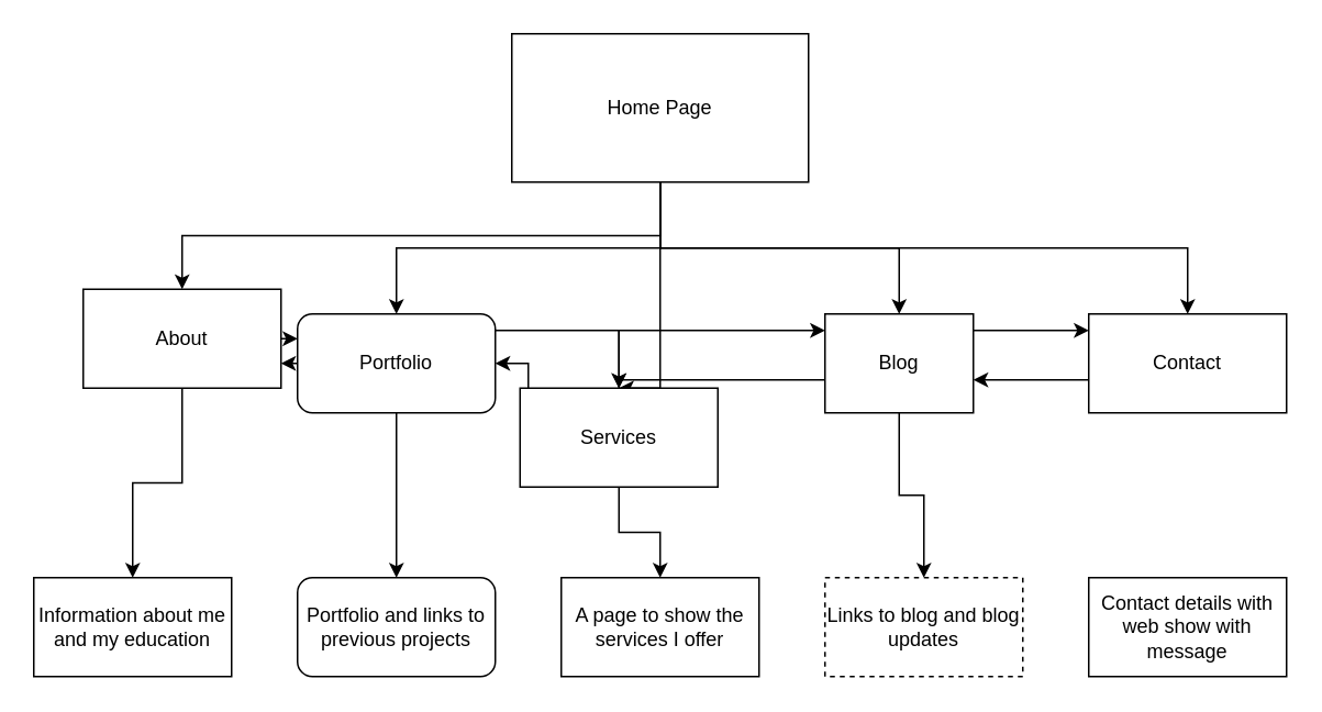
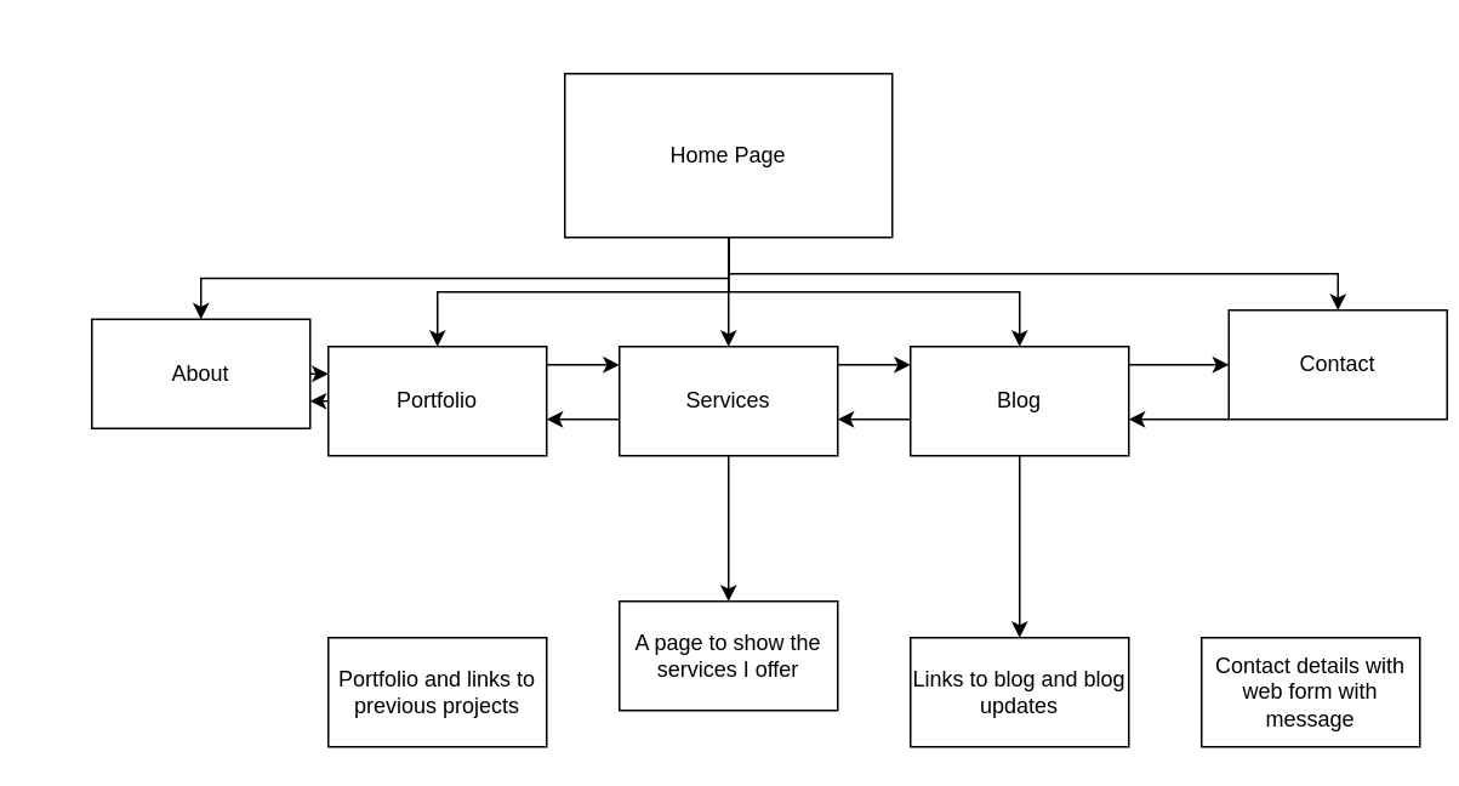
  <mxCell id="0" />
  <mxCell id="1" parent="0" />
  <mxCell id="2" style="edgeStyle=orthogonalEdgeStyle;rounded=0;orthogonalLoop=1;jettySize=auto;html=1;exitX=0.5;exitY=1;exitDx=0;exitDy=0;entryX=0.5;entryY=0;entryDx=0;entryDy=0;" parent="1" source="7" target="22" edge="1"><mxGeometry relative="1" as="geometry"><Array as="points"><mxPoint x="400" y="150" /><mxPoint x="400" y="150" /></Array></mxGeometry></mxCell>
  <mxCell id="3" style="edgeStyle=orthogonalEdgeStyle;rounded=0;orthogonalLoop=1;jettySize=auto;html=1;exitX=0.5;exitY=1;exitDx=0;exitDy=0;" parent="1" source="7" target="11" edge="1"><mxGeometry relative="1" as="geometry" /></mxCell>
  <mxCell id="4" style="edgeStyle=orthogonalEdgeStyle;rounded=0;orthogonalLoop=1;jettySize=auto;html=1;exitX=0.5;exitY=1;exitDx=0;exitDy=0;entryX=0.5;entryY=0;entryDx=0;entryDy=0;" parent="1" source="7" target="14" edge="1"><mxGeometry relative="1" as="geometry" /></mxCell>
  <mxCell id="5" style="edgeStyle=orthogonalEdgeStyle;rounded=0;orthogonalLoop=1;jettySize=auto;html=1;exitX=0.5;exitY=1;exitDx=0;exitDy=0;entryX=0.5;entryY=0;entryDx=0;entryDy=0;" parent="1" source="7" target="18" edge="1"><mxGeometry relative="1" as="geometry" /></mxCell>
  <mxCell id="6" style="edgeStyle=orthogonalEdgeStyle;rounded=0;orthogonalLoop=1;jettySize=auto;html=1;exitX=0.5;exitY=1;exitDx=0;exitDy=0;" parent="1" source="7" target="24" edge="1"><mxGeometry relative="1" as="geometry" /></mxCell>
- <mxCell id="7" value="Home Page" style="rounded=0;whiteSpace=wrap;html=1;" parent="1" vertex="1"><mxGeometry x="310" y="20" width="180" height="90" as="geometry" /></mxCell>
+ <mxCell id="7" value="Home Page" style="rounded=0;whiteSpace=wrap;html=1;" parent="1" vertex="1"><mxGeometry x="310" y="40" width="180" height="90" as="geometry" /></mxCell>
  <mxCell id="8" value="" style="edgeStyle=orthogonalEdgeStyle;rounded=0;orthogonalLoop=1;jettySize=auto;html=1;" parent="1" source="11" target="14" edge="1"><mxGeometry relative="1" as="geometry"><Array as="points"><mxPoint x="160" y="230" /><mxPoint x="160" y="230" /></Array></mxGeometry></mxCell>
  <mxCell id="9" value="" style="edgeStyle=orthogonalEdgeStyle;rounded=0;orthogonalLoop=1;jettySize=auto;html=1;" parent="1" source="11" target="22" edge="1"><mxGeometry relative="1" as="geometry"><Array as="points"><mxPoint x="320" y="200" /><mxPoint x="320" y="200" /></Array></mxGeometry></mxCell>
- <mxCell id="10" value="" style="edgeStyle=orthogonalEdgeStyle;rounded=0;orthogonalLoop=1;jettySize=auto;html=1;" parent="1" source="11" target="28" edge="1"><mxGeometry relative="1" as="geometry" /></mxCell>
- <mxCell id="11" value="Portfolio" style="whiteSpace=wrap;html=1;rounded=1;" parent="1" vertex="1"><mxGeometry x="180" y="190" width="120" height="60" as="geometry" /></mxCell>
+ <mxCell id="11" value="Portfolio" style="rounded=0;whiteSpace=wrap;html=1;" parent="1" vertex="1"><mxGeometry x="180" y="190" width="120" height="60" as="geometry" /></mxCell>
  <mxCell id="12" value="" style="edgeStyle=orthogonalEdgeStyle;rounded=0;orthogonalLoop=1;jettySize=auto;html=1;" parent="1" source="14" target="11" edge="1"><mxGeometry relative="1" as="geometry"><Array as="points"><mxPoint x="160" y="200" /><mxPoint x="160" y="200" /></Array></mxGeometry></mxCell>
- <mxCell id="13" value="" style="edgeStyle=orthogonalEdgeStyle;rounded=0;orthogonalLoop=1;jettySize=auto;html=1;" parent="1" source="14" target="29" edge="1"><mxGeometry relative="1" as="geometry" /></mxCell>
  <mxCell id="14" value="About" style="rounded=0;whiteSpace=wrap;html=1;" parent="1" vertex="1"><mxGeometry x="50" y="175" width="120" height="60" as="geometry" /></mxCell>
  <mxCell id="15" value="" style="edgeStyle=orthogonalEdgeStyle;rounded=0;orthogonalLoop=1;jettySize=auto;html=1;" parent="1" source="18" target="24" edge="1"><mxGeometry relative="1" as="geometry"><Array as="points"><mxPoint x="640" y="200" /><mxPoint x="640" y="200" /></Array></mxGeometry></mxCell>
  <mxCell id="16" value="" style="edgeStyle=orthogonalEdgeStyle;rounded=0;orthogonalLoop=1;jettySize=auto;html=1;" parent="1" source="18" target="22" edge="1"><mxGeometry relative="1" as="geometry"><Array as="points"><mxPoint x="480" y="230" /><mxPoint x="480" y="230" /></Array></mxGeometry></mxCell>
  <mxCell id="17" value="" style="edgeStyle=orthogonalEdgeStyle;rounded=0;orthogonalLoop=1;jettySize=auto;html=1;" parent="1" source="18" target="26" edge="1"><mxGeometry relative="1" as="geometry" /></mxCell>
- <mxCell id="18" value="Blog" style="rounded=0;whiteSpace=wrap;html=1;" parent="1" vertex="1"><mxGeometry x="500" y="190" width="90" height="60" as="geometry" /></mxCell>
+ <mxCell id="18" value="Blog" style="rounded=0;whiteSpace=wrap;html=1;" parent="1" vertex="1"><mxGeometry x="500" y="190" width="120" height="60" as="geometry" /></mxCell>
  <mxCell id="19" style="edgeStyle=orthogonalEdgeStyle;rounded=0;orthogonalLoop=1;jettySize=auto;html=1;exitX=0.5;exitY=1;exitDx=0;exitDy=0;entryX=0.5;entryY=0;entryDx=0;entryDy=0;" parent="1" source="22" target="25" edge="1"><mxGeometry relative="1" as="geometry" /></mxCell>
  <mxCell id="20" value="" style="edgeStyle=orthogonalEdgeStyle;rounded=0;orthogonalLoop=1;jettySize=auto;html=1;" parent="1" source="22" target="11" edge="1"><mxGeometry relative="1" as="geometry"><Array as="points"><mxPoint x="320" y="230" /><mxPoint x="320" y="230" /></Array></mxGeometry></mxCell>
  <mxCell id="21" value="" style="edgeStyle=orthogonalEdgeStyle;rounded=0;orthogonalLoop=1;jettySize=auto;html=1;" parent="1" source="22" target="18" edge="1"><mxGeometry relative="1" as="geometry"><Array as="points"><mxPoint x="480" y="200" /><mxPoint x="480" y="200" /></Array></mxGeometry></mxCell>
- <mxCell id="22" value="Services" style="rounded=0;whiteSpace=wrap;html=1;" parent="1" vertex="1"><mxGeometry x="315" y="235" width="120" height="60" as="geometry" /></mxCell>
+ <mxCell id="22" value="Services" style="rounded=0;whiteSpace=wrap;html=1;" parent="1" vertex="1"><mxGeometry x="340" y="190" width="120" height="60" as="geometry" /></mxCell>
  <mxCell id="23" value="" style="edgeStyle=orthogonalEdgeStyle;rounded=0;orthogonalLoop=1;jettySize=auto;html=1;" parent="1" source="24" target="18" edge="1"><mxGeometry relative="1" as="geometry"><Array as="points"><mxPoint x="640" y="230" /><mxPoint x="640" y="230" /></Array></mxGeometry></mxCell>
- <mxCell id="24" value="Contact" style="rounded=0;whiteSpace=wrap;html=1;" parent="1" vertex="1"><mxGeometry x="660" y="190" width="120" height="60" as="geometry" /></mxCell>
- <mxCell id="25" value="A page to show the services I offer" style="rounded=0;whiteSpace=wrap;html=1;" parent="1" vertex="1"><mxGeometry x="340" y="350" width="120" height="60" as="geometry" /></mxCell>
- <mxCell id="26" value="Links to blog and blog updates" style="rounded=0;whiteSpace=wrap;html=1;dashed=1;" parent="1" vertex="1"><mxGeometry x="500" y="350" width="120" height="60" as="geometry" /></mxCell>
- <mxCell id="27" value="Contact details with web show with message" style="rounded=0;whiteSpace=wrap;html=1;" parent="1" vertex="1"><mxGeometry x="660" y="350" width="120" height="60" as="geometry" /></mxCell>
- <mxCell id="28" value="Portfolio and links to previous projects" style="whiteSpace=wrap;html=1;rounded=1;" parent="1" vertex="1"><mxGeometry x="180" y="350" width="120" height="60" as="geometry" /></mxCell>
- <mxCell id="29" value="Information about me and my education" style="rounded=0;whiteSpace=wrap;html=1;" parent="1" vertex="1"><mxGeometry x="20" y="350" width="120" height="60" as="geometry" /></mxCell>
+ <mxCell id="24" value="Contact" style="rounded=0;whiteSpace=wrap;html=1;" parent="1" vertex="1"><mxGeometry x="675" y="170" width="120" height="60" as="geometry" /></mxCell>
+ <mxCell id="25" value="A page to show the services I offer" style="rounded=0;whiteSpace=wrap;html=1;" parent="1" vertex="1"><mxGeometry x="340" y="330" width="120" height="60" as="geometry" /></mxCell>
+ <mxCell id="26" value="Links to blog and blog updates" style="rounded=0;whiteSpace=wrap;html=1;" parent="1" vertex="1"><mxGeometry x="500" y="350" width="120" height="60" as="geometry" /></mxCell>
+ <mxCell id="27" value="Contact details with web form with message" style="rounded=0;whiteSpace=wrap;html=1;" parent="1" vertex="1"><mxGeometry x="660" y="350" width="120" height="60" as="geometry" /></mxCell>
+ <mxCell id="28" value="Portfolio and links to previous projects" style="rounded=0;whiteSpace=wrap;html=1;" parent="1" vertex="1"><mxGeometry x="180" y="350" width="120" height="60" as="geometry" /></mxCell>
